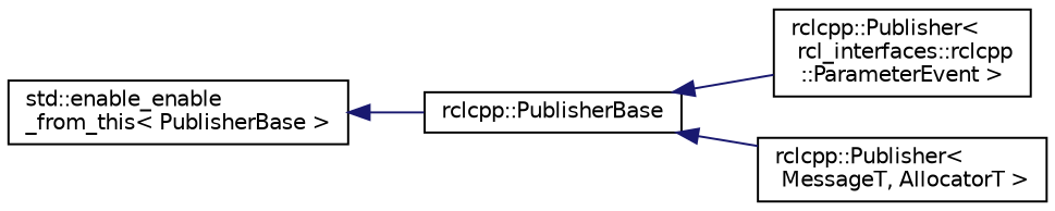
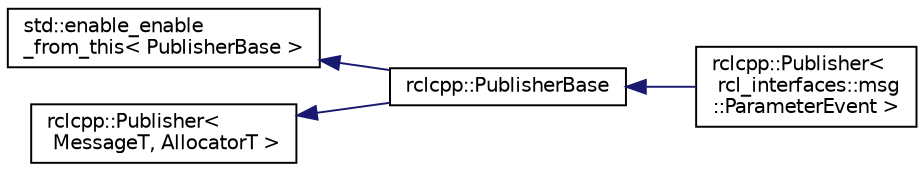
  digraph {
    rankdir=LR
    node [color=black fillcolor=white fontname=Helvetica fontsize=10 shape=record style=filled]
    edge [color=midnightblue dir=back fontname=Helvetica fontsize=10 labelfontname=Helvetica labelfontsize=10 style=solid]
    n1 [height=0.2 label="std::enable_enable\l_from_this\< PublisherBase \>" width=0.4]
    n2 [height=0.2 label="rclcpp::PublisherBase" width=0.4]
-   n3 [height=0.2 label="rclcpp::Publisher\<\l rcl_interfaces::rclcpp\l::ParameterEvent \>" width=0.4]
+   n3 [height=0.2 label="rclcpp::Publisher\<\l rcl_interfaces::msg\l::ParameterEvent \>" width=0.4]
    n4 [height=0.2 label="rclcpp::Publisher\<\l MessageT, AllocatorT \>" width=0.4]
    n1 -> n2
    n2 -> n3
-   n2 -> n4
+   n4 -> n2
  }
